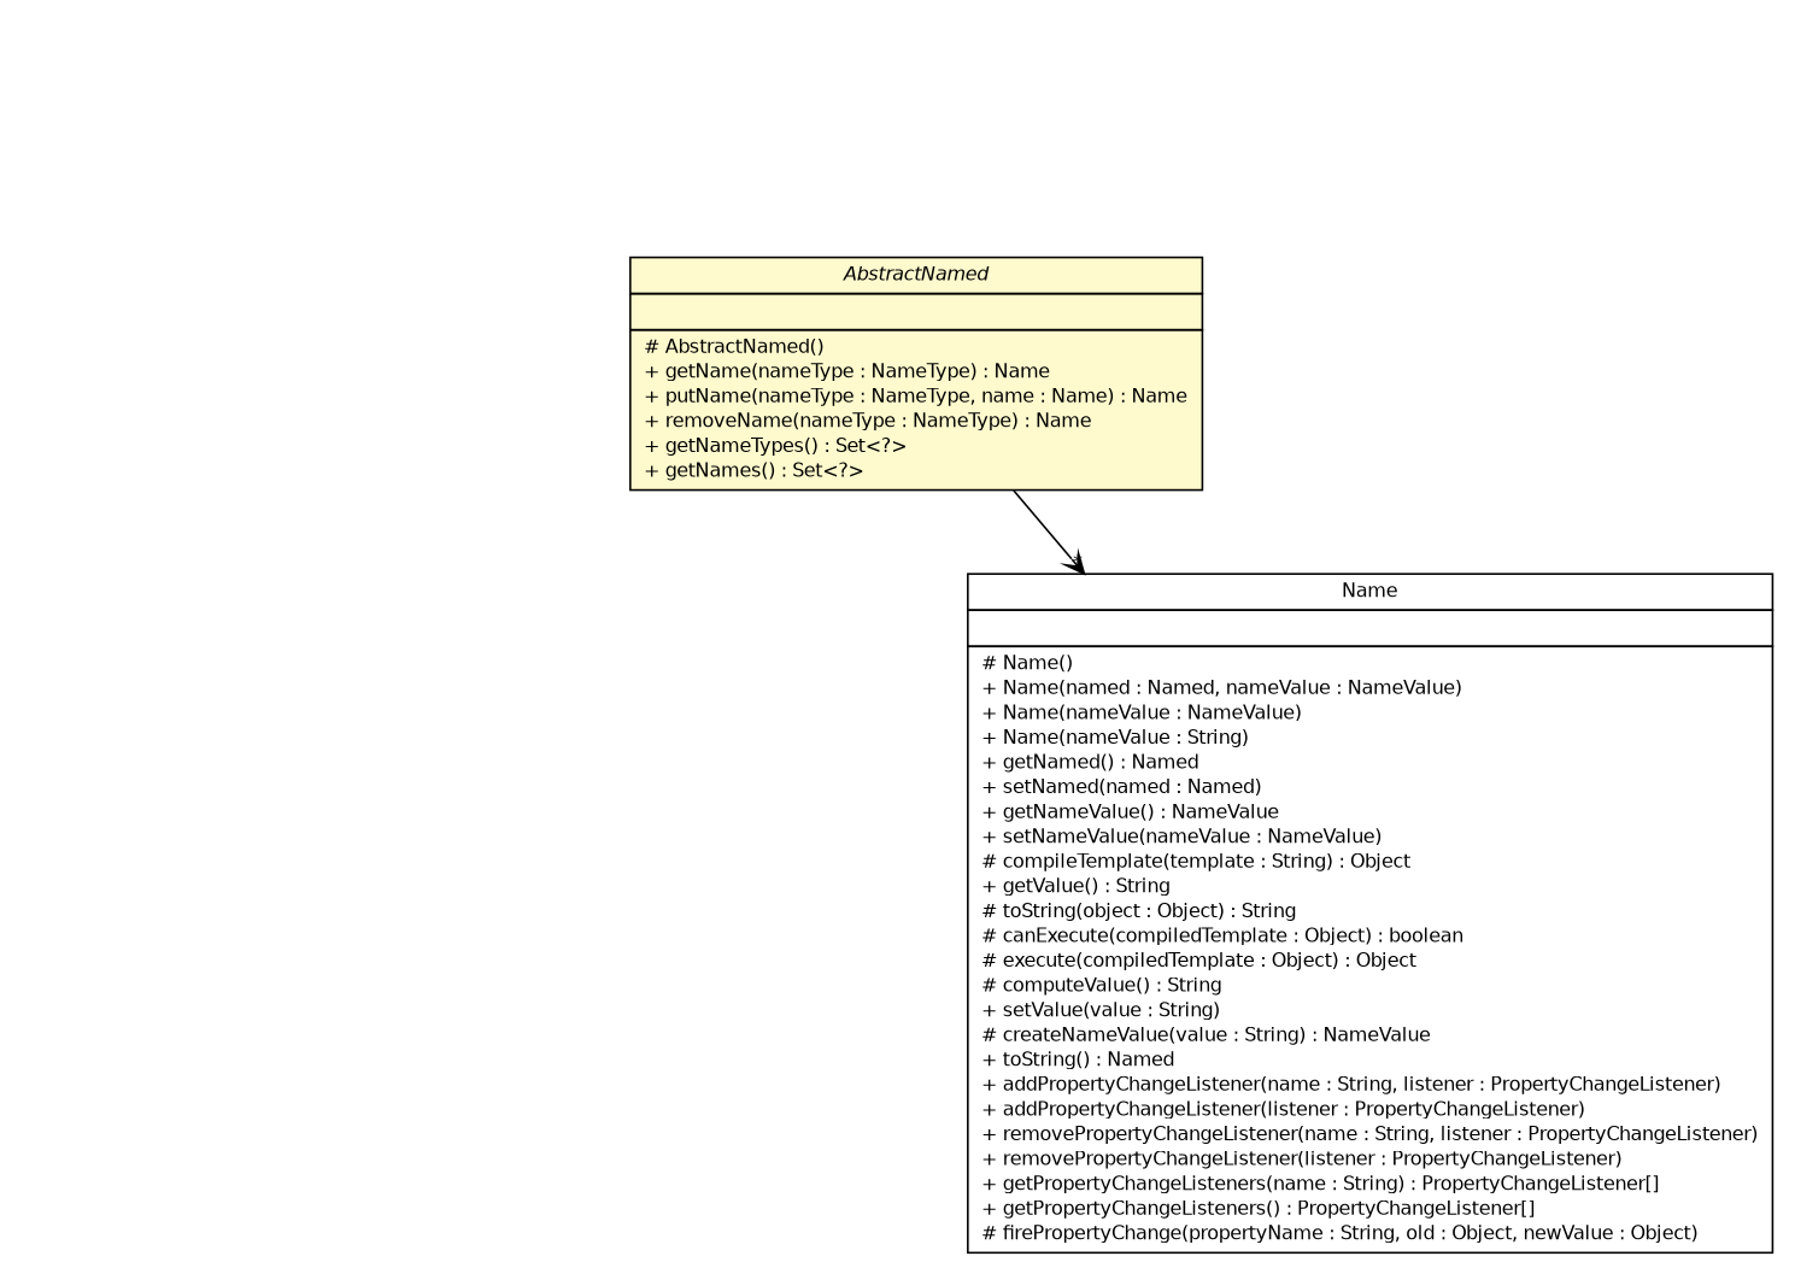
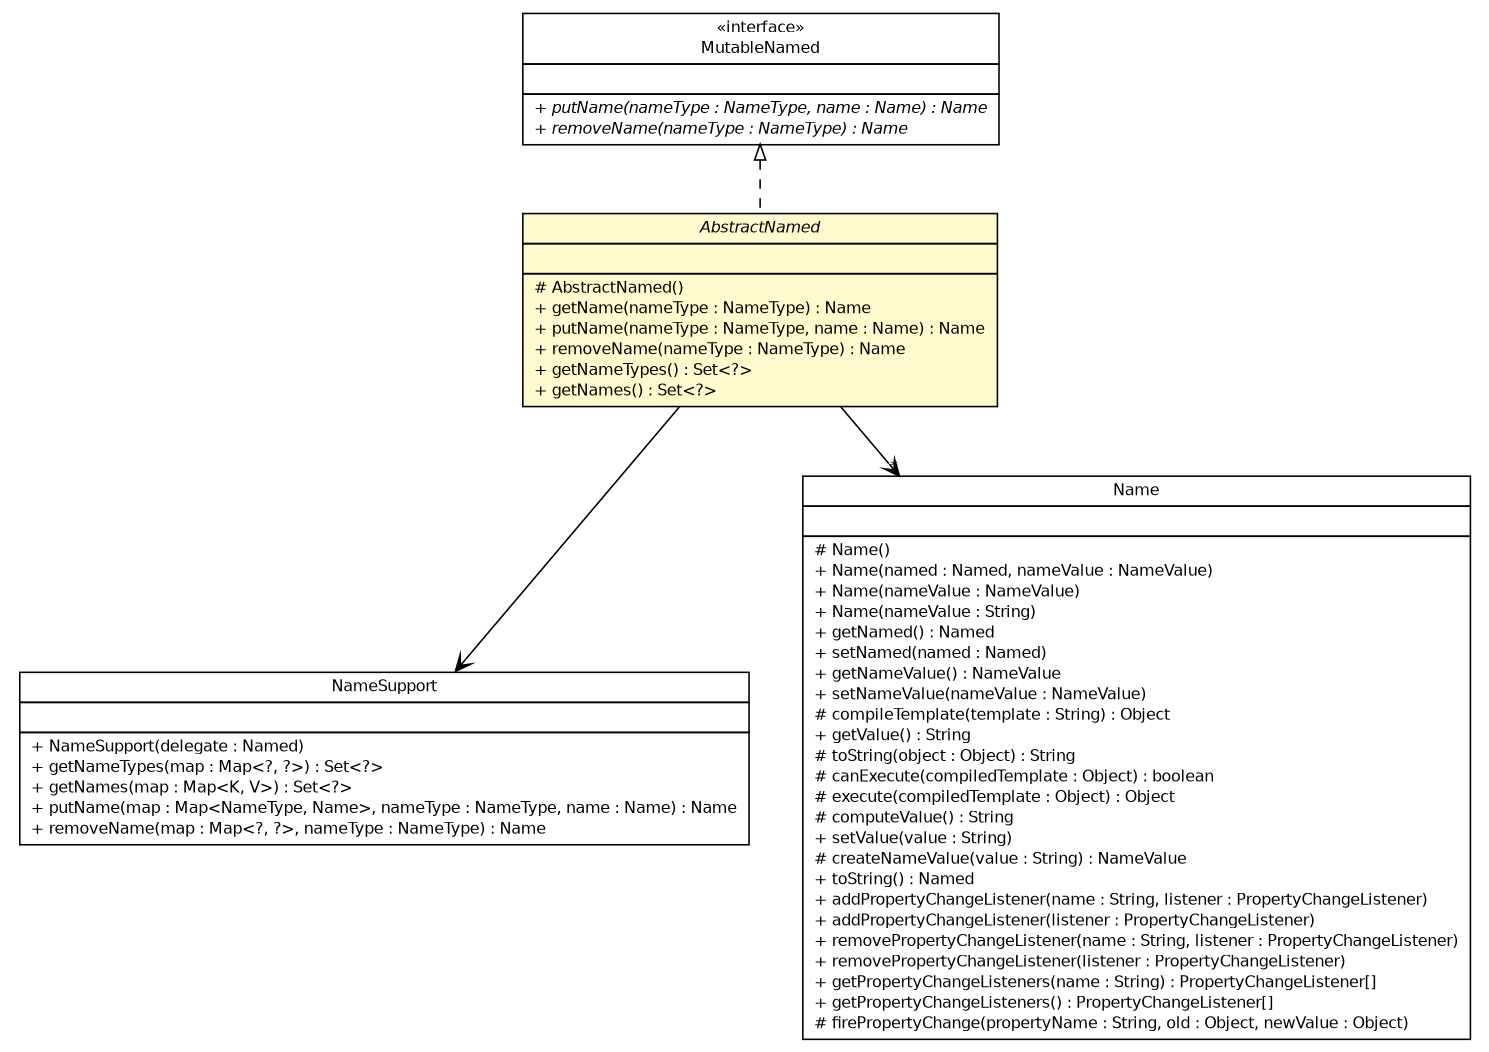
  digraph {
    nodesep=0.25
    ranksep=0.5
    node [fontcolor=black fontname=Helvetica fontsize=10.0 shape=plaintext]
    edge [fontname=Helvetica fontsize=10.0 headport=p labelfontname=Helvetica labelfontsize=10 tailport=p arrowhead=open color=black fontcolor=black]
+   n1 [label=<<table title="com.edugility.nomen.NameSupport" border="0" cellborder="1" cellspacing="0" cellpadding="2" port="p" href="./NameSupport.html"> 		<tr><td><table border="0" cellspacing="0" cellpadding="1"> <tr><td align="center" balign="center"> NameSupport </td></tr> 		</table></td></tr> 		<tr><td><table border="0" cellspacing="0" cellpadding="1"> <tr><td align="left" balign="left">  </td></tr> 		</table></td></tr> 		<tr><td><table border="0" cellspacing="0" cellpadding="1"> <tr><td align="left" balign="left"> + NameSupport(delegate : Named) </td></tr> <tr><td align="left" balign="left"> + getNameTypes(map : Map&lt;?, ?&gt;) : Set&lt;?&gt; </td></tr> <tr><td align="left" balign="left"> + getNames(map : Map&lt;K, V&gt;) : Set&lt;?&gt; </td></tr> <tr><td align="left" balign="left"> + putName(map : Map&lt;NameType, Name&gt;, nameType : NameType, name : Name) : Name </td></tr> <tr><td align="left" balign="left"> + removeName(map : Map&lt;?, ?&gt;, nameType : NameType) : Name </td></tr> 		</table></td></tr> 		</table>>]
    n2 [label=<<table title="com.edugility.nomen.Name" border="0" cellborder="1" cellspacing="0" cellpadding="2" port="p" href="./Name.html"> 		<tr><td><table border="0" cellspacing="0" cellpadding="1"> <tr><td align="center" balign="center"> Name </td></tr> 		</table></td></tr> 		<tr><td><table border="0" cellspacing="0" cellpadding="1"> <tr><td align="left" balign="left">  </td></tr> 		</table></td></tr> 		<tr><td><table border="0" cellspacing="0" cellpadding="1"> <tr><td align="left" balign="left"> # Name() </td></tr> <tr><td align="left" balign="left"> + Name(named : Named, nameValue : NameValue) </td></tr> <tr><td align="left" balign="left"> + Name(nameValue : NameValue) </td></tr> <tr><td align="left" balign="left"> + Name(nameValue : String) </td></tr> <tr><td align="left" balign="left"> + getNamed() : Named </td></tr> <tr><td align="left" balign="left"> + setNamed(named : Named) </td></tr> <tr><td align="left" balign="left"> + getNameValue() : NameValue </td></tr> <tr><td align="left" balign="left"> + setNameValue(nameValue : NameValue) </td></tr> <tr><td align="left" balign="left"> # compileTemplate(template : String) : Object </td></tr> <tr><td align="left" balign="left"> + getValue() : String </td></tr> <tr><td align="left" balign="left"> # toString(object : Object) : String </td></tr> <tr><td align="left" balign="left"> # canExecute(compiledTemplate : Object) : boolean </td></tr> <tr><td align="left" balign="left"> # execute(compiledTemplate : Object) : Object </td></tr> <tr><td align="left" balign="left"> # computeValue() : String </td></tr> <tr><td align="left" balign="left"> + setValue(value : String) </td></tr> <tr><td align="left" balign="left"> # createNameValue(value : String) : NameValue </td></tr> <tr><td align="left" balign="left"> + toString() : Named </td></tr> <tr><td align="left" balign="left"> + addPropertyChangeListener(name : String, listener : PropertyChangeListener) </td></tr> <tr><td align="left" balign="left"> + addPropertyChangeListener(listener : PropertyChangeListener) </td></tr> <tr><td align="left" balign="left"> + removePropertyChangeListener(name : String, listener : PropertyChangeListener) </td></tr> <tr><td align="left" balign="left"> + removePropertyChangeListener(listener : PropertyChangeListener) </td></tr> <tr><td align="left" balign="left"> + getPropertyChangeListeners(name : String) : PropertyChangeListener[] </td></tr> <tr><td align="left" balign="left"> + getPropertyChangeListeners() : PropertyChangeListener[] </td></tr> <tr><td align="left" balign="left"> # firePropertyChange(propertyName : String, old : Object, newValue : Object) </td></tr> 		</table></td></tr> 		</table>>]
+   n3 [label=<<table title="com.edugility.nomen.MutableNamed" border="0" cellborder="1" cellspacing="0" cellpadding="2" port="p" href="./MutableNamed.html"> 		<tr><td><table border="0" cellspacing="0" cellpadding="1"> <tr><td align="center" balign="center"> &#171;interface&#187; </td></tr> <tr><td align="center" balign="center"> MutableNamed </td></tr> 		</table></td></tr> 		<tr><td><table border="0" cellspacing="0" cellpadding="1"> <tr><td align="left" balign="left">  </td></tr> 		</table></td></tr> 		<tr><td><table border="0" cellspacing="0" cellpadding="1"> <tr><td align="left" balign="left"><font face="Helvetica-Oblique" point-size="10.0"> + putName(nameType : NameType, name : Name) : Name </font></td></tr> <tr><td align="left" balign="left"><font face="Helvetica-Oblique" point-size="10.0"> + removeName(nameType : NameType) : Name </font></td></tr> 		</table></td></tr> 		</table>>]
    n4 [label=<<table title="com.edugility.nomen.AbstractNamed" border="0" cellborder="1" cellspacing="0" cellpadding="2" port="p" bgcolor="lemonChiffon" href="./AbstractNamed.html"> 		<tr><td><table border="0" cellspacing="0" cellpadding="1"> <tr><td align="center" balign="center"><font face="Helvetica-Oblique"> AbstractNamed </font></td></tr> 		</table></td></tr> 		<tr><td><table border="0" cellspacing="0" cellpadding="1"> <tr><td align="left" balign="left">  </td></tr> 		</table></td></tr> 		<tr><td><table border="0" cellspacing="0" cellpadding="1"> <tr><td align="left" balign="left"> # AbstractNamed() </td></tr> <tr><td align="left" balign="left"> + getName(nameType : NameType) : Name </td></tr> <tr><td align="left" balign="left"> + putName(nameType : NameType, name : Name) : Name </td></tr> <tr><td align="left" balign="left"> + removeName(nameType : NameType) : Name </td></tr> <tr><td align="left" balign="left"> + getNameTypes() : Set&lt;?&gt; </td></tr> <tr><td align="left" balign="left"> + getNames() : Set&lt;?&gt; </td></tr> 		</table></td></tr> 		</table>>]
+   n3 -> n4 [arrowtail=empty dir=back fontsize=10 style=dashed arrowhead="" color="" fontcolor=""]
+   n4 -> n1
    n4 -> n2 [headlabel="*"]
  }
